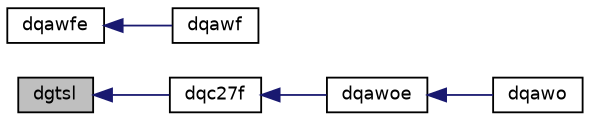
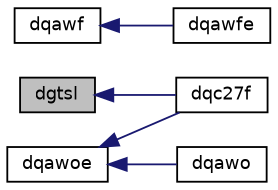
  digraph {
    rankdir=LR
    node [color=black fillcolor=white fontname=Helvetica fontsize=10 shape=record style=filled]
    edge [color=midnightblue dir=back fontname=Helvetica fontsize=10 labelfontname=Helvetica labelfontsize=10 style=solid]
    n1 [fillcolor=grey75 fontcolor=black height=0.2 label=dgtsl width=0.4]
    n2 [height=0.2 label=dqc27f width=0.4]
    n3 [height=0.2 label=dqawoe width=0.4]
    n4 [height=0.2 label=dqawo width=0.4]
    n5 [height=0.2 label=dqawfe width=0.4]
    n6 [height=0.2 label=dqawf width=0.4]
    n1 -> n2
-   n2 -> n3
+   n3 -> n2
    n3 -> n4
-   n5 -> n6
+   n6 -> n5
  }
